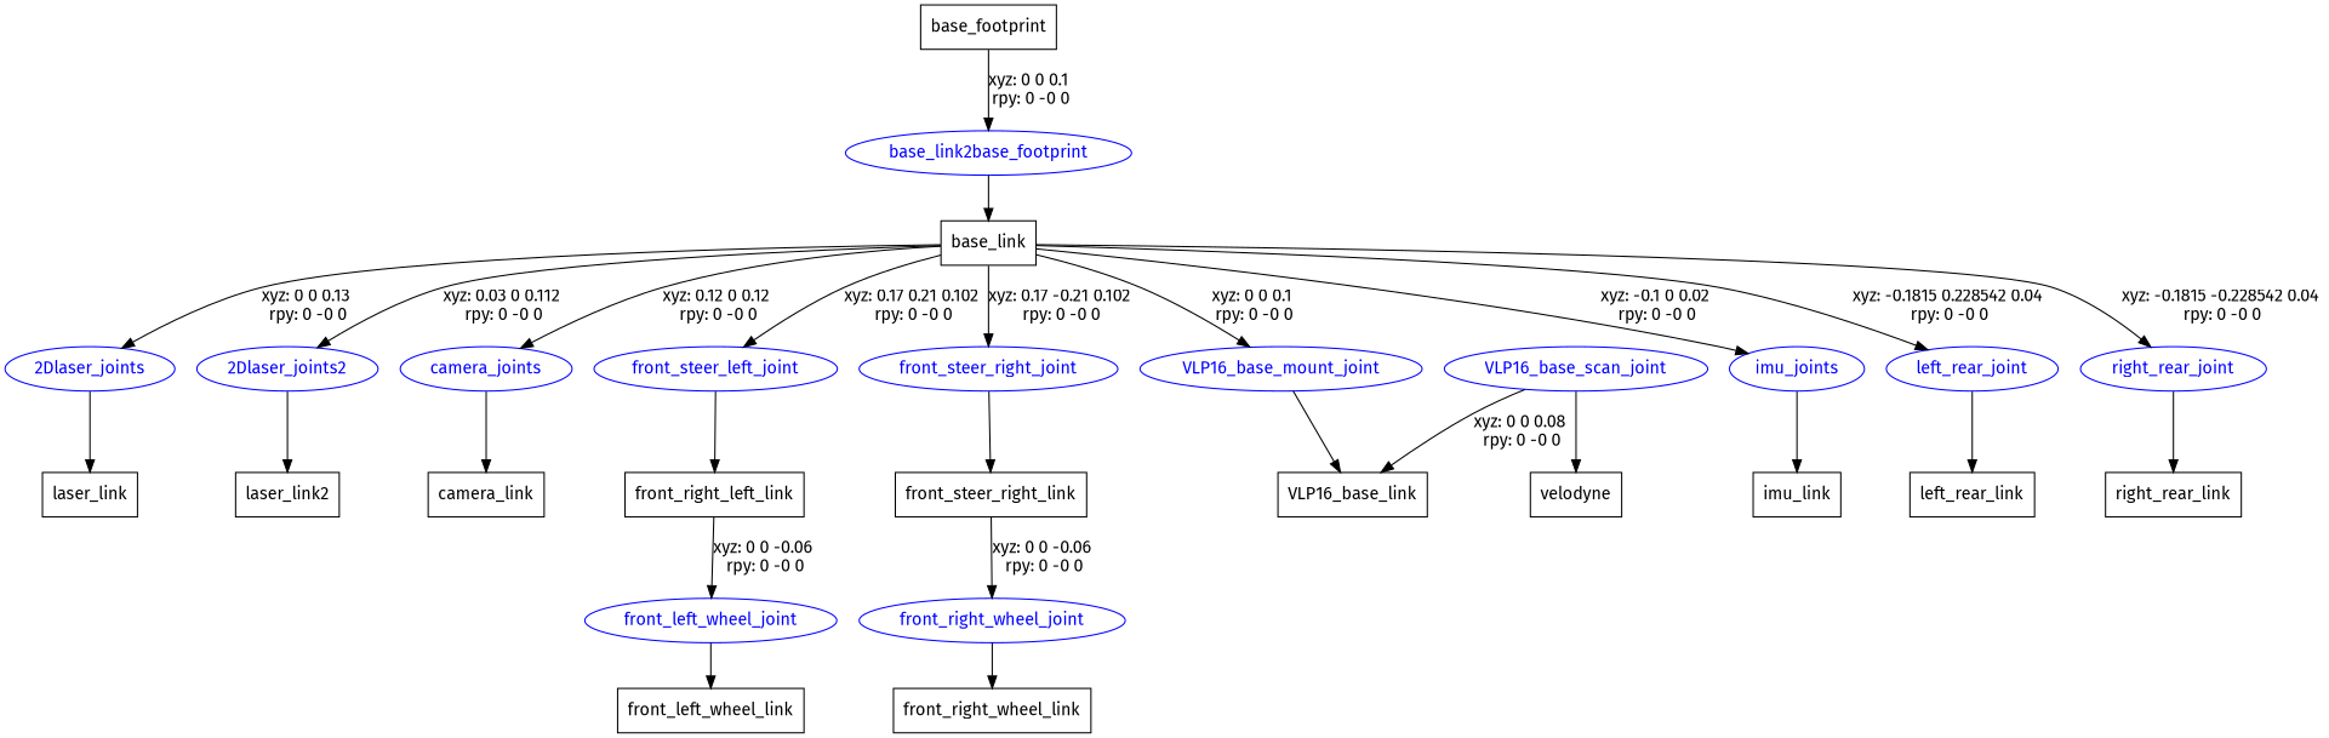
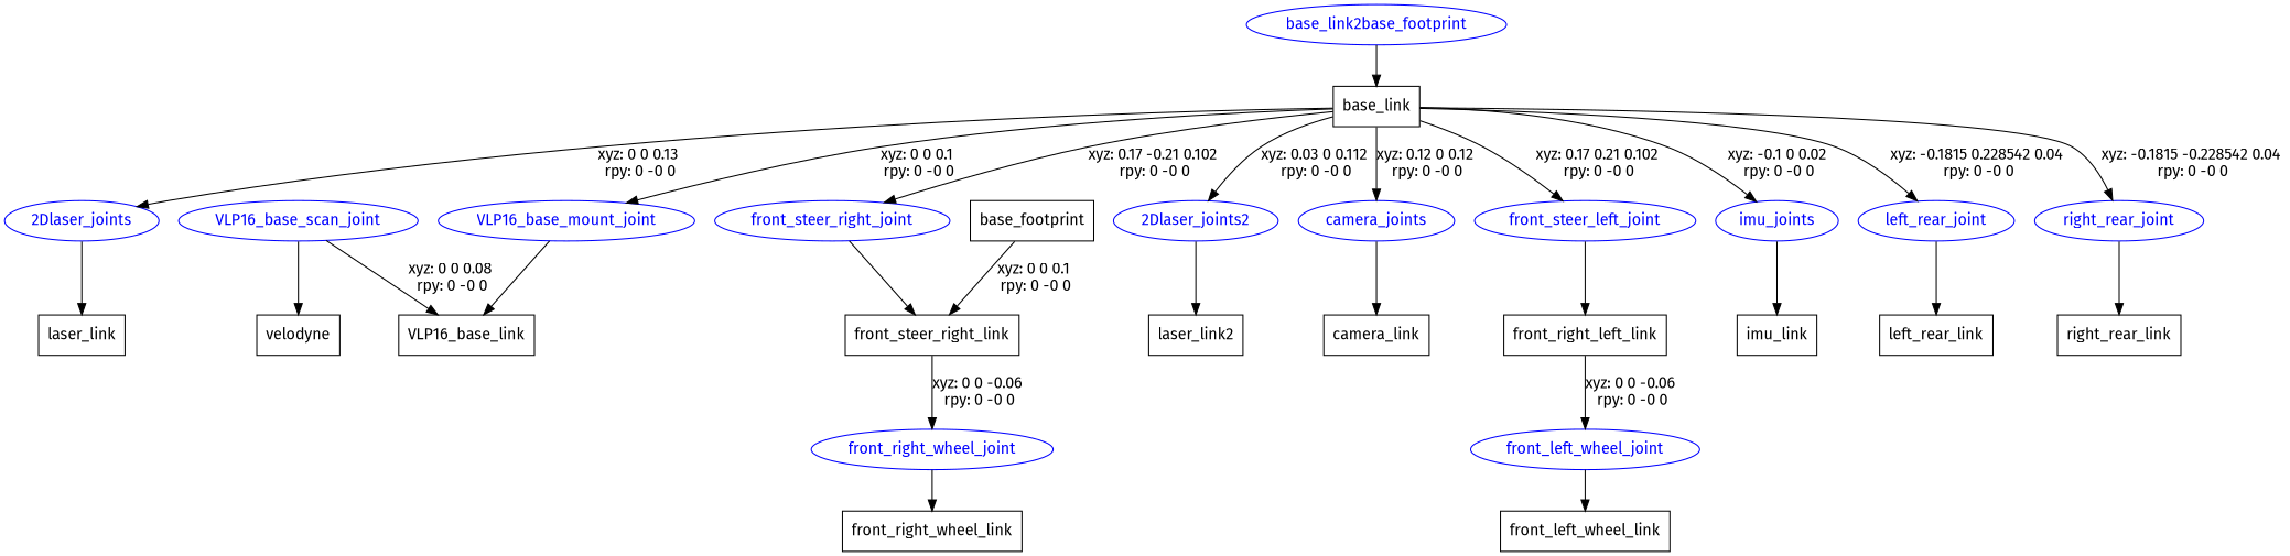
  digraph {
    fontname="Fira Sans"
    node [fontname="Fira Sans" shape=box]
    edge [fontname="Fira Sans"]
    n1 [label=base_footprint]
    base_link2base_footprint [color=blue fontcolor=blue shape=ellipse]
    n3 [label=base_link]
    "2Dlaser_joints" [color=blue fontcolor=blue shape=ellipse]
    "2Dlaser_joints2" [color=blue fontcolor=blue shape=ellipse]
    VLP16_base_mount_joint [color=blue fontcolor=blue shape=ellipse]
    camera_joints [color=blue fontcolor=blue shape=ellipse]
    front_steer_left_joint [color=blue fontcolor=blue shape=ellipse]
    front_steer_right_joint [color=blue fontcolor=blue shape=ellipse]
    imu_joints [color=blue fontcolor=blue shape=ellipse]
    left_rear_joint [color=blue fontcolor=blue shape=ellipse]
    right_rear_joint [color=blue fontcolor=blue shape=ellipse]
    n13 [label=laser_link]
    n14 [label=laser_link2]
    n15 [label=VLP16_base_link]
    n16 [label=camera_link]
    n17 [label=front_right_left_link]
    n18 [label=front_steer_right_link]
    n19 [label=imu_link]
    n20 [label=left_rear_link]
    n21 [label=right_rear_link]
    VLP16_base_scan_joint [color=blue fontcolor=blue shape=ellipse]
    n23 [label=velodyne]
    front_left_wheel_joint [color=blue fontcolor=blue shape=ellipse]
    n25 [label=front_left_wheel_link]
    front_right_wheel_joint [color=blue fontcolor=blue shape=ellipse]
    n27 [label=front_right_wheel_link]
-   n1 -> base_link2base_footprint [label="xyz: 0 0 0.1 \nrpy: 0 -0 0"]
+   n1 -> n18 [label="xyz: 0 0 0.1 \nrpy: 0 -0 0"]
    base_link2base_footprint -> n3
    n3 -> "2Dlaser_joints" [label="xyz: 0 0 0.13 \nrpy: 0 -0 0"]
    n3 -> "2Dlaser_joints2" [label="xyz: 0.03 0 0.112 \nrpy: 0 -0 0"]
    n3 -> VLP16_base_mount_joint [label="xyz: 0 0 0.1 \nrpy: 0 -0 0"]
    n3 -> camera_joints [label="xyz: 0.12 0 0.12 \nrpy: 0 -0 0"]
    n3 -> front_steer_left_joint [label="xyz: 0.17 0.21 0.102 \nrpy: 0 -0 0"]
    n3 -> front_steer_right_joint [label="xyz: 0.17 -0.21 0.102 \nrpy: 0 -0 0"]
    n3 -> imu_joints [label="xyz: -0.1 0 0.02 \nrpy: 0 -0 0"]
    n3 -> left_rear_joint [label="xyz: -0.1815 0.228542 0.04 \nrpy: 0 -0 0"]
    n3 -> right_rear_joint [label="xyz: -0.1815 -0.228542 0.04 \nrpy: 0 -0 0"]
    "2Dlaser_joints" -> n13
    "2Dlaser_joints2" -> n14
    VLP16_base_mount_joint -> n15
    camera_joints -> n16
    front_steer_left_joint -> n17
    front_steer_right_joint -> n18
    imu_joints -> n19
    left_rear_joint -> n20
    right_rear_joint -> n21
    n17 -> front_left_wheel_joint [label="xyz: 0 0 -0.06 \nrpy: 0 -0 0"]
    n18 -> front_right_wheel_joint [label="xyz: 0 0 -0.06 \nrpy: 0 -0 0"]
    VLP16_base_scan_joint -> n15 [label="xyz: 0 0 0.08 \nrpy: 0 -0 0"]
    VLP16_base_scan_joint -> n23
    front_left_wheel_joint -> n25
    front_right_wheel_joint -> n27
  }
